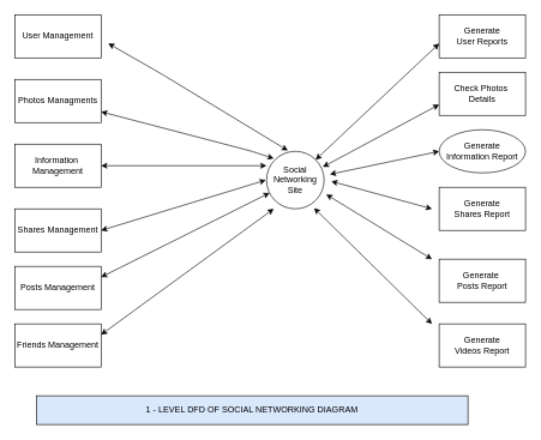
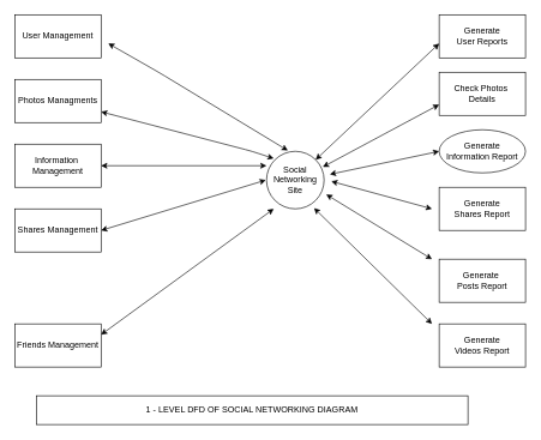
  <mxCell id="0" />
  <mxCell id="1" parent="0" />
  <mxCell id="2" value="Social&lt;br&gt;Networking Site" style="ellipse;whiteSpace=wrap;html=1;aspect=fixed;" parent="1" vertex="1"><mxGeometry x="370" y="210" width="80" height="80" as="geometry" /></mxCell>
  <mxCell id="3" value="User Management" style="rounded=0;whiteSpace=wrap;html=1;" parent="1" vertex="1"><mxGeometry x="20" y="20" width="120" height="60" as="geometry" /></mxCell>
  <mxCell id="4" value="Shares Management" style="rounded=0;whiteSpace=wrap;html=1;" parent="1" vertex="1"><mxGeometry x="20" y="290" width="120" height="60" as="geometry" /></mxCell>
  <mxCell id="5" value="Photos Managments" style="rounded=0;whiteSpace=wrap;html=1;" parent="1" vertex="1"><mxGeometry x="20" y="110" width="120" height="60" as="geometry" /></mxCell>
  <mxCell id="6" value="Friends Management" style="rounded=0;whiteSpace=wrap;html=1;" parent="1" vertex="1"><mxGeometry x="20" y="450" width="120" height="60" as="geometry" /></mxCell>
  <mxCell id="7" value="Information&amp;nbsp; Management" style="rounded=0;whiteSpace=wrap;html=1;" parent="1" vertex="1"><mxGeometry x="20" y="200" width="120" height="60" as="geometry" /></mxCell>
- <mxCell id="8" value="Posts Management" style="rounded=0;whiteSpace=wrap;html=1;" parent="1" vertex="1"><mxGeometry x="20" y="370" width="120" height="60" as="geometry" /></mxCell>
  <mxCell id="9" value="" style="endArrow=classic;startArrow=classic;html=1;exitX=0.37;exitY=-0.014;exitDx=0;exitDy=0;exitPerimeter=0;" parent="1" source="2" edge="1"><mxGeometry width="50" height="50" relative="1" as="geometry"><mxPoint x="321" y="190" as="sourcePoint" /><mxPoint x="150" y="60" as="targetPoint" /><Array as="points"><mxPoint x="220" y="100" /><mxPoint x="150" y="60" /></Array></mxGeometry></mxCell>
  <mxCell id="10" value="" style="endArrow=classic;startArrow=classic;html=1;exitX=1;exitY=0.5;exitDx=0;exitDy=0;" parent="1" source="7" edge="1"><mxGeometry width="50" height="50" relative="1" as="geometry"><mxPoint x="320" y="270" as="sourcePoint" /><mxPoint x="370" y="230" as="targetPoint" /></mxGeometry></mxCell>
- <mxCell id="11" value="" style="endArrow=classic;startArrow=classic;html=1;entryX=1;entryY=0.25;entryDx=0;entryDy=0;entryPerimeter=0;" parent="1" source="2" target="8" edge="1"><mxGeometry width="50" height="50" relative="1" as="geometry"><mxPoint x="320" y="270" as="sourcePoint" /><mxPoint x="370" y="220" as="targetPoint" /></mxGeometry></mxCell>
  <mxCell id="12" value="" style="endArrow=classic;startArrow=classic;html=1;entryX=1;entryY=0.25;entryDx=0;entryDy=0;exitX=0.125;exitY=1;exitDx=0;exitDy=0;exitPerimeter=0;" parent="1" source="2" target="6" edge="1"><mxGeometry width="50" height="50" relative="1" as="geometry"><mxPoint x="320" y="270" as="sourcePoint" /><mxPoint x="370" y="220" as="targetPoint" /></mxGeometry></mxCell>
  <mxCell id="13" value="" style="endArrow=classic;startArrow=classic;html=1;exitX=1;exitY=0.5;exitDx=0;exitDy=0;" edge="1" parent="1" source="4"><mxGeometry width="50" height="50" relative="1" as="geometry"><mxPoint x="319" y="300" as="sourcePoint" /><mxPoint x="369" y="250" as="targetPoint" /></mxGeometry></mxCell>
  <mxCell id="14" value="" style="endArrow=classic;startArrow=classic;html=1;exitX=1;exitY=0.75;exitDx=0;exitDy=0;" edge="1" parent="1" source="5"><mxGeometry width="50" height="50" relative="1" as="geometry"><mxPoint x="330" y="240" as="sourcePoint" /><mxPoint x="380" y="220" as="targetPoint" /><Array as="points"><mxPoint x="350" y="210" /></Array></mxGeometry></mxCell>
  <mxCell id="15" value="Generate&lt;br&gt;Information Report" style="ellipse;whiteSpace=wrap;html=1;" vertex="1" parent="1"><mxGeometry x="610" y="180" width="120" height="60" as="geometry" /></mxCell>
  <mxCell id="16" value="Generate&lt;br&gt;Shares Report" style="rounded=0;whiteSpace=wrap;html=1;" vertex="1" parent="1"><mxGeometry x="610" y="260" width="120" height="60" as="geometry" /></mxCell>
  <mxCell id="17" value="Generate&amp;nbsp;&lt;br&gt;Posts Report" style="rounded=0;whiteSpace=wrap;html=1;" vertex="1" parent="1"><mxGeometry x="610" y="360" width="120" height="60" as="geometry" /></mxCell>
  <mxCell id="18" value="Generate&lt;br&gt;Videos Report" style="rounded=0;whiteSpace=wrap;html=1;" vertex="1" parent="1"><mxGeometry x="610" y="450" width="120" height="60" as="geometry" /></mxCell>
  <mxCell id="19" value="" style="endArrow=classic;startArrow=classic;html=1;entryX=1;entryY=0;entryDx=0;entryDy=0;" edge="1" parent="1" target="2"><mxGeometry width="50" height="50" relative="1" as="geometry"><mxPoint x="610" y="60" as="sourcePoint" /><mxPoint x="360" y="280" as="targetPoint" /></mxGeometry></mxCell>
  <mxCell id="20" value="" style="endArrow=classic;startArrow=classic;html=1;entryX=1;entryY=0;entryDx=0;entryDy=0;exitX=0;exitY=0.75;exitDx=0;exitDy=0;" edge="1" parent="1"><mxGeometry width="50" height="50" relative="1" as="geometry"><mxPoint x="610" y="145" as="sourcePoint" /><mxPoint x="448.284" y="231.716" as="targetPoint" /></mxGeometry></mxCell>
  <mxCell id="21" value="" style="endArrow=classic;startArrow=classic;html=1;exitX=0;exitY=0.5;exitDx=0;exitDy=0;" edge="1" parent="1" source="15"><mxGeometry width="50" height="50" relative="1" as="geometry"><mxPoint x="640" y="70" as="sourcePoint" /><mxPoint x="458" y="242" as="targetPoint" /></mxGeometry></mxCell>
  <mxCell id="22" value="" style="endArrow=classic;startArrow=classic;html=1;entryX=1;entryY=0;entryDx=0;entryDy=0;" edge="1" parent="1"><mxGeometry width="50" height="50" relative="1" as="geometry"><mxPoint x="600" y="290" as="sourcePoint" /><mxPoint x="460.004" y="251.716" as="targetPoint" /></mxGeometry></mxCell>
  <mxCell id="23" value="" style="endArrow=classic;startArrow=classic;html=1;" edge="1" parent="1"><mxGeometry width="50" height="50" relative="1" as="geometry"><mxPoint x="600" y="360" as="sourcePoint" /><mxPoint x="453" y="270" as="targetPoint" /></mxGeometry></mxCell>
  <mxCell id="24" value="" style="endArrow=classic;startArrow=classic;html=1;entryX=0.826;entryY=0.986;entryDx=0;entryDy=0;entryPerimeter=0;" edge="1" parent="1" target="2"><mxGeometry width="50" height="50" relative="1" as="geometry"><mxPoint x="600" y="450" as="sourcePoint" /><mxPoint x="488.284" y="271.716" as="targetPoint" /></mxGeometry></mxCell>
  <mxCell id="25" value="Generate&lt;br&gt;User Reports" style="rounded=0;whiteSpace=wrap;html=1;" vertex="1" parent="1"><mxGeometry x="610" y="20" width="120" height="60" as="geometry" /></mxCell>
  <mxCell id="26" value="Check Photos&amp;nbsp;&lt;br&gt;Details" style="rounded=0;whiteSpace=wrap;html=1;" vertex="1" parent="1"><mxGeometry x="610" y="100" width="120" height="60" as="geometry" /></mxCell>
- <mxCell id="27" value="1 - LEVEL DFD OF SOCIAL NETWORKING DIAGRAM" style="rounded=0;whiteSpace=wrap;html=1;fillColor=#dae8fc;" vertex="1" parent="1"><mxGeometry x="50" y="550" width="600" height="40" as="geometry" /></mxCell>
+ <mxCell id="27" value="1 - LEVEL DFD OF SOCIAL NETWORKING DIAGRAM" style="rounded=0;whiteSpace=wrap;html=1;" vertex="1" parent="1"><mxGeometry x="50" y="550" width="600" height="40" as="geometry" /></mxCell>
